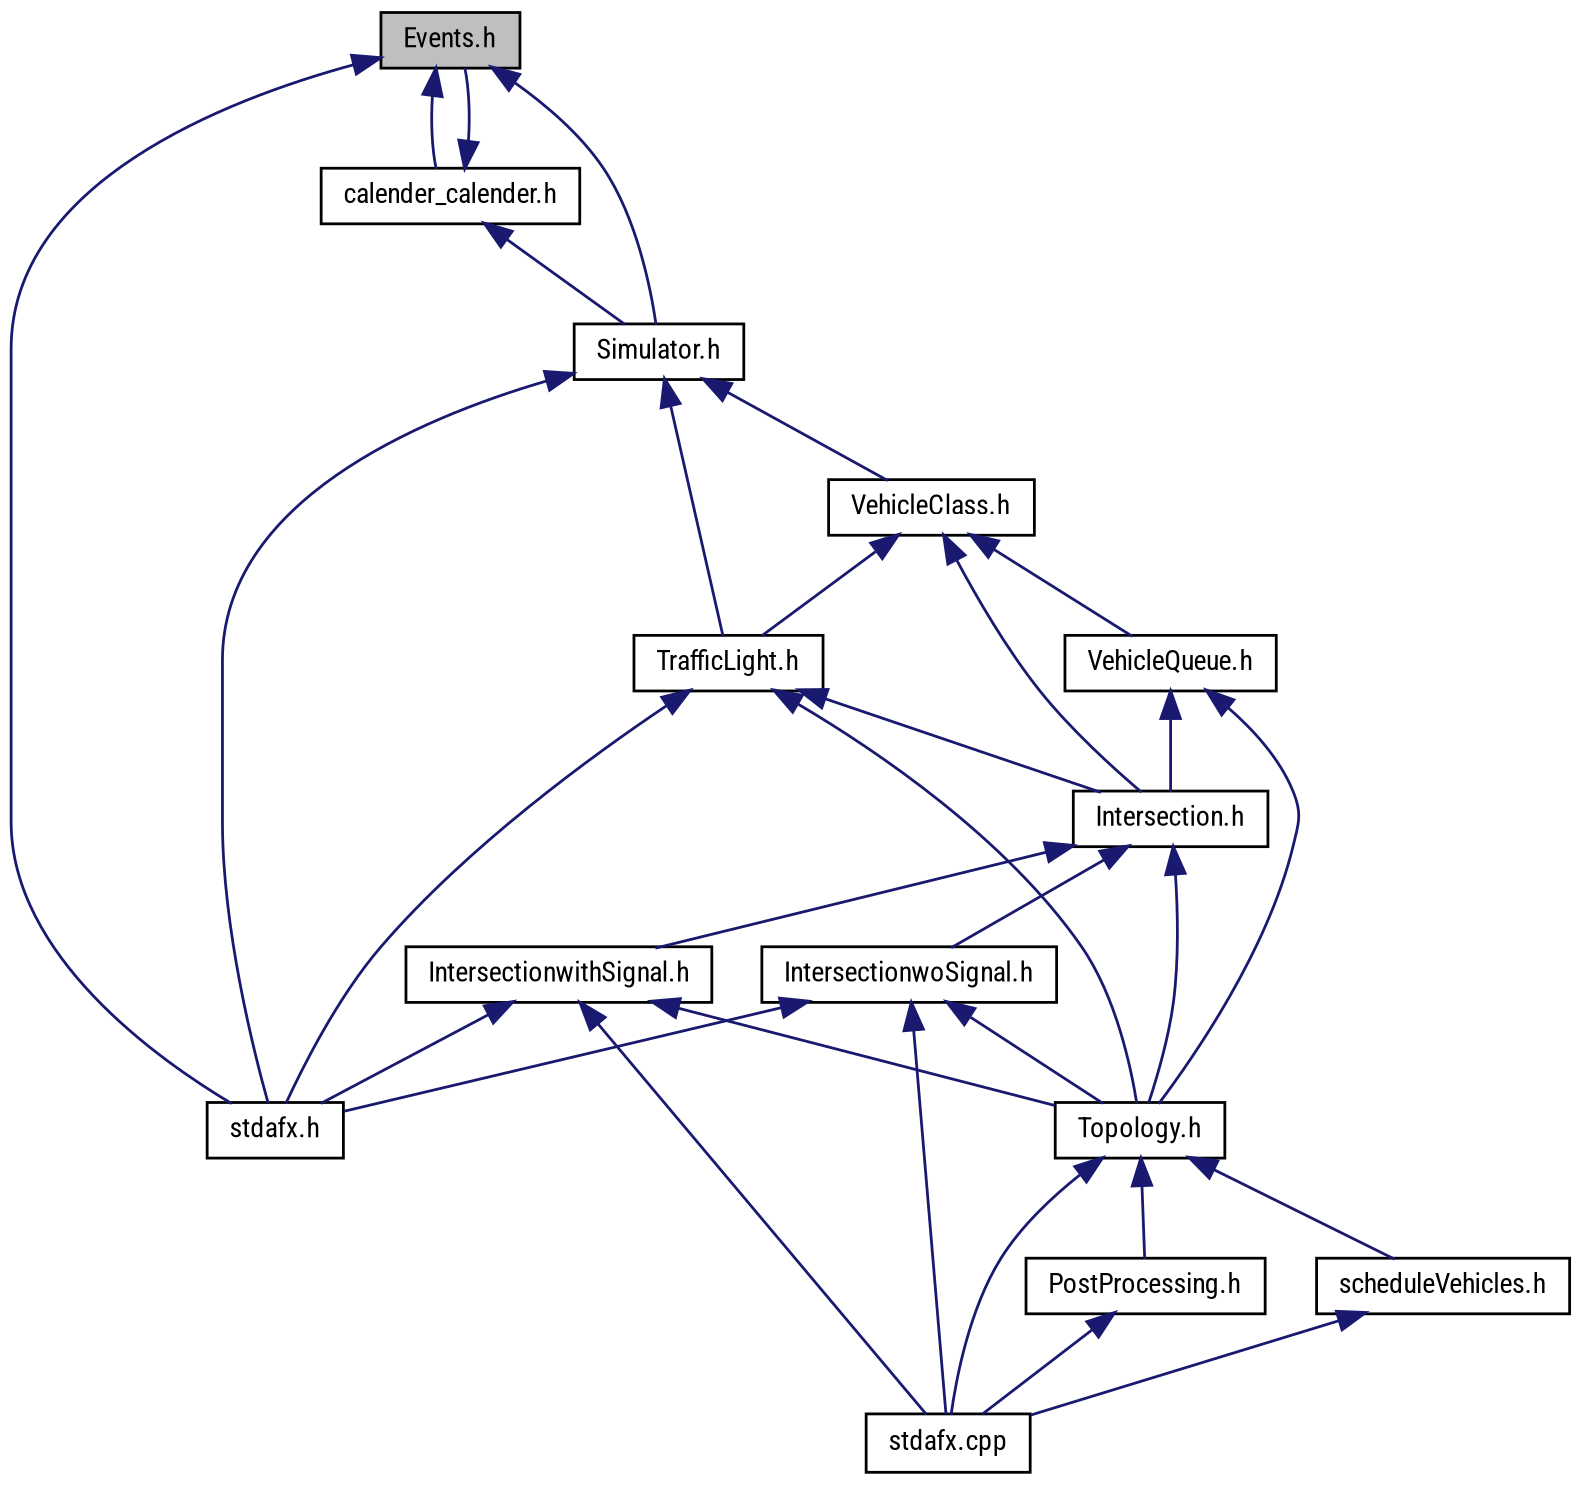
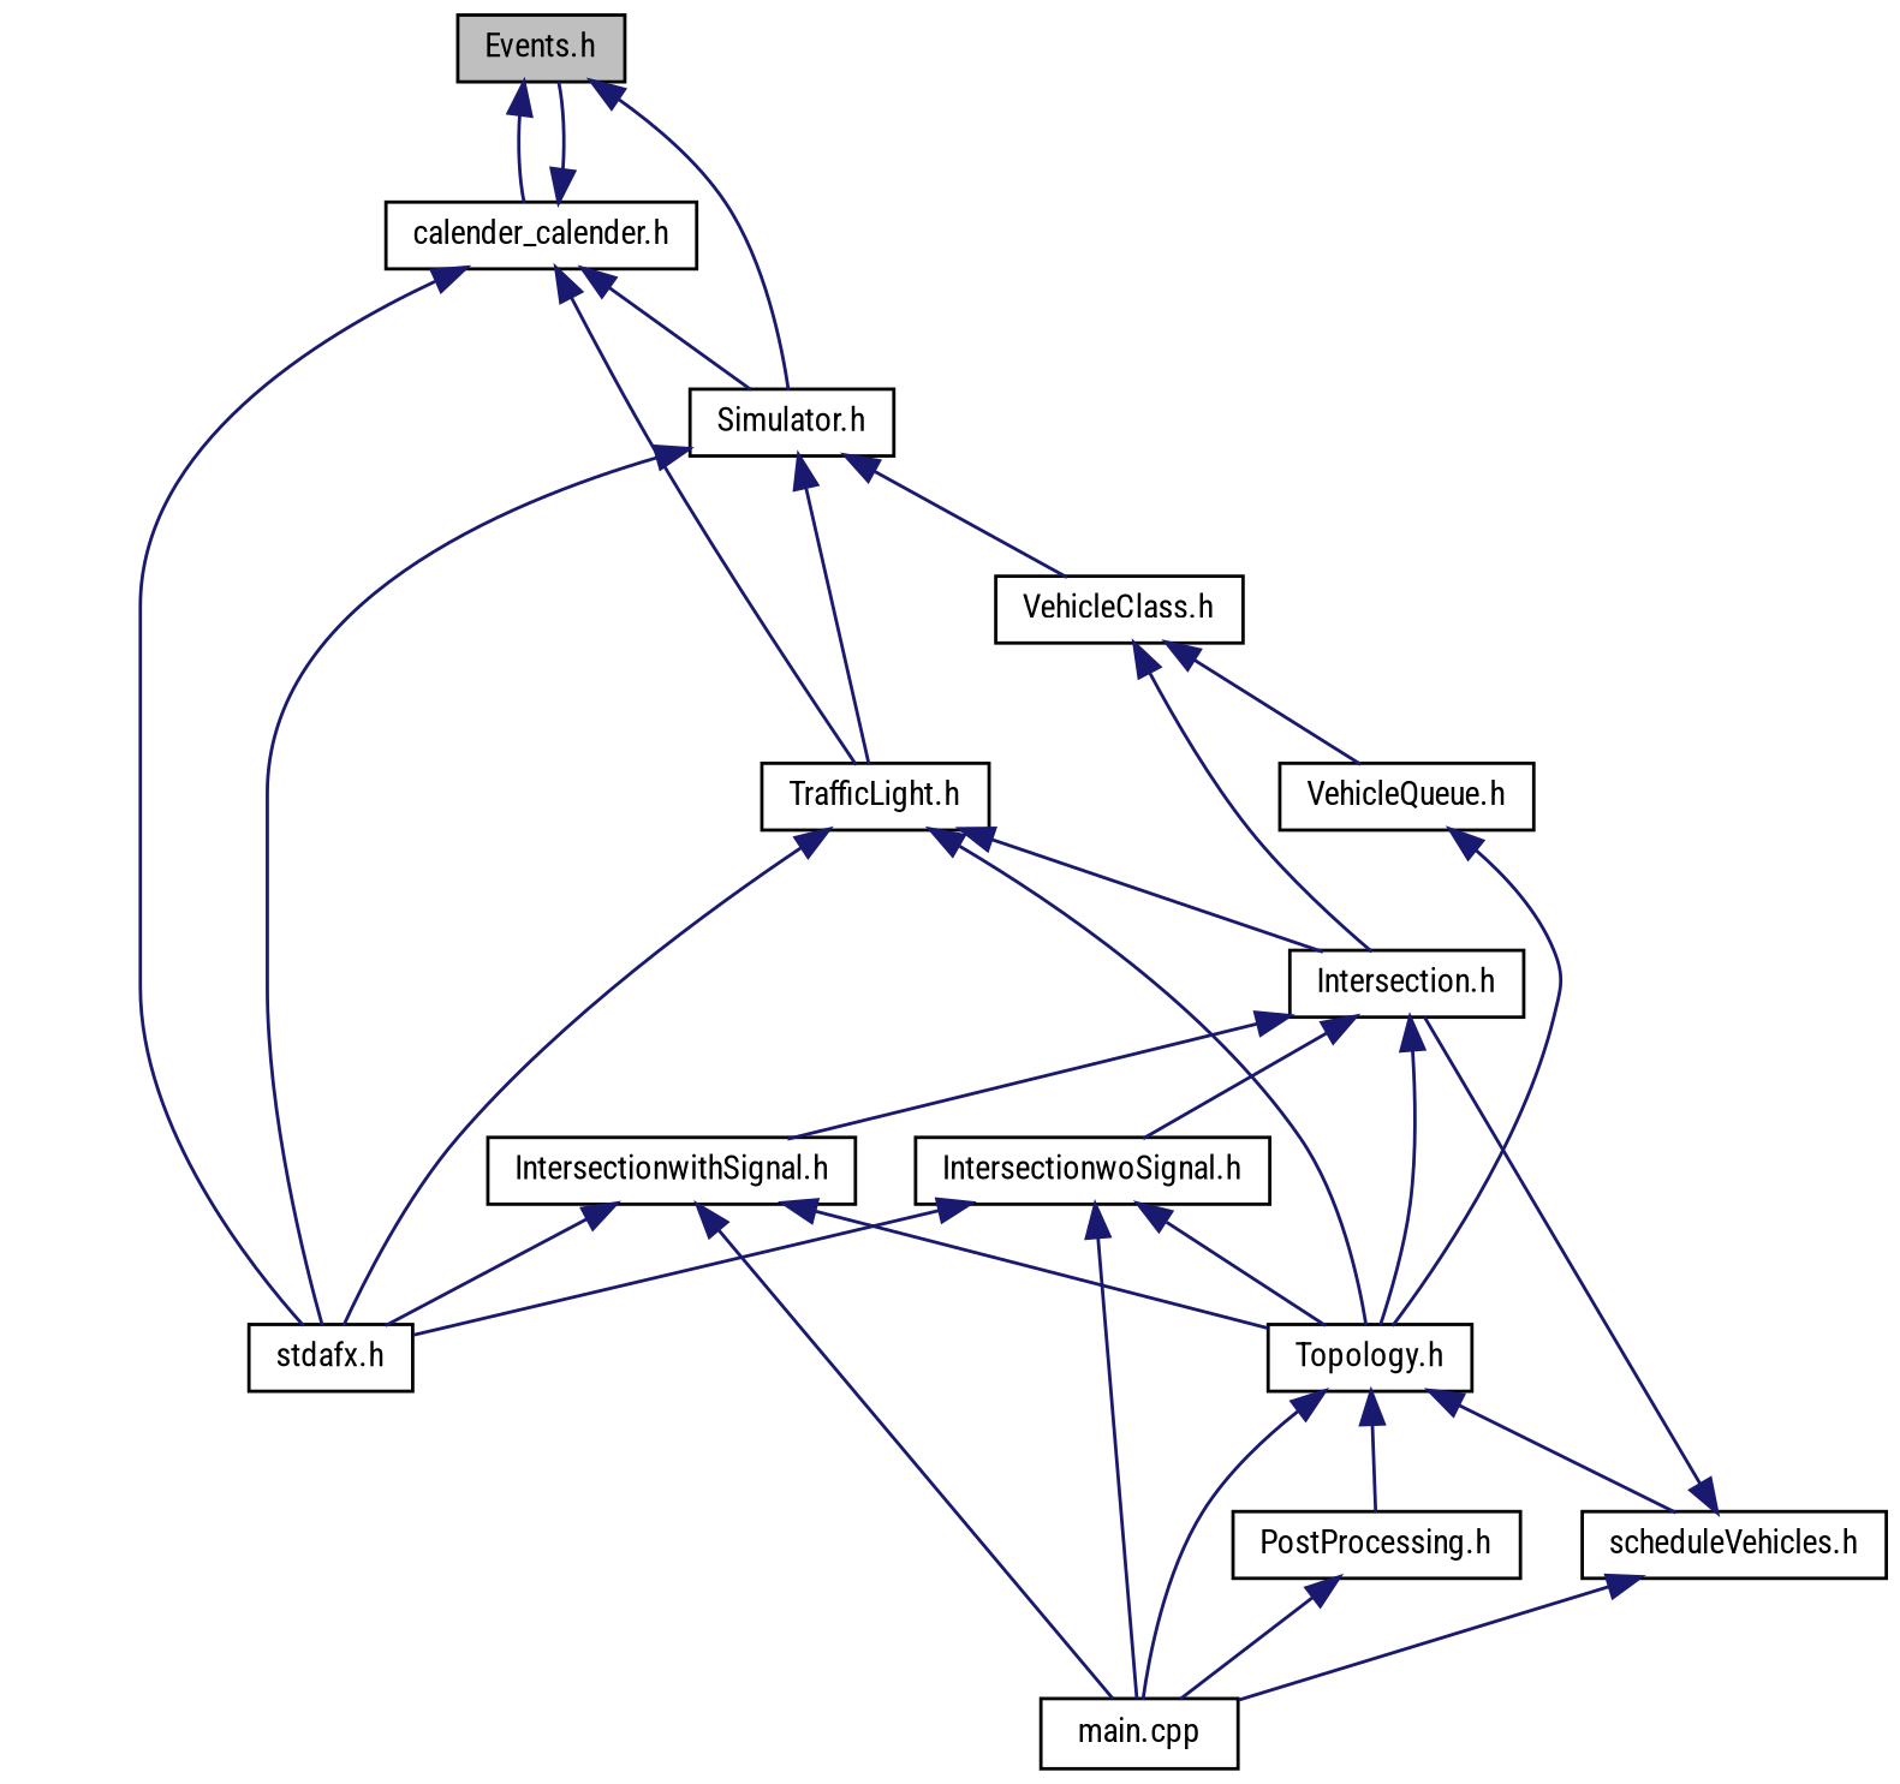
  digraph {
    fontname="Roboto Condensed"
    node [color=black fillcolor=white fontname="Roboto Condensed" fontsize=10 shape=record style=filled]
    edge [color=midnightblue dir=back fontname="Roboto Condensed" fontsize=10 labelfontname=Helvetica labelfontsize=10 style=solid]
    n1 [fillcolor=grey75 fontcolor=black height=0.2 label="Events.h" width=0.4]
    n2 [height=0.2 label="calender_calender.h" width=0.4]
    n3 [height=0.2 label="Simulator.h" width=0.4]
    n4 [height=0.2 label="stdafx.h" width=0.4]
    n5 [height=0.2 label="VehicleClass.h" width=0.4]
    n6 [height=0.2 label="TrafficLight.h" width=0.4]
    n7 [height=0.2 label="Intersection.h" width=0.4]
    n8 [height=0.2 label="VehicleQueue.h" width=0.4]
    n9 [height=0.2 label="Topology.h" width=0.4]
-   n10 [height=0.2 label="stdafx.cpp" width=0.4]
+   n10 [height=0.2 label="main.cpp" width=0.4]
    n11 [height=0.2 label="IntersectionwithSignal.h" width=0.4]
    n12 [height=0.2 label="IntersectionwoSignal.h" width=0.4]
    n13 [height=0.2 label="scheduleVehicles.h" width=0.4]
    n14 [height=0.2 label="PostProcessing.h" width=0.4]
    n1 -> n2
    n1 -> n3
-   n1 -> n4
+   n2 -> n4
    n2 -> n1
    n2 -> n3
    n3 -> n4
    n3 -> n5
    n3 -> n6
-   n5 -> n6
+   n2 -> n6
    n5 -> n7
    n5 -> n8
    n6 -> n4
    n6 -> n7
    n6 -> n9
    n7 -> n9
    n7 -> n11
    n7 -> n12
-   n8 -> n7
+   n13 -> n7
    n8 -> n9
    n9 -> n10
    n9 -> n13
    n9 -> n14
    n11 -> n4
    n11 -> n9
    n11 -> n10
    n12 -> n4
    n12 -> n9
    n12 -> n10
    n13 -> n10
    n14 -> n10
  }
